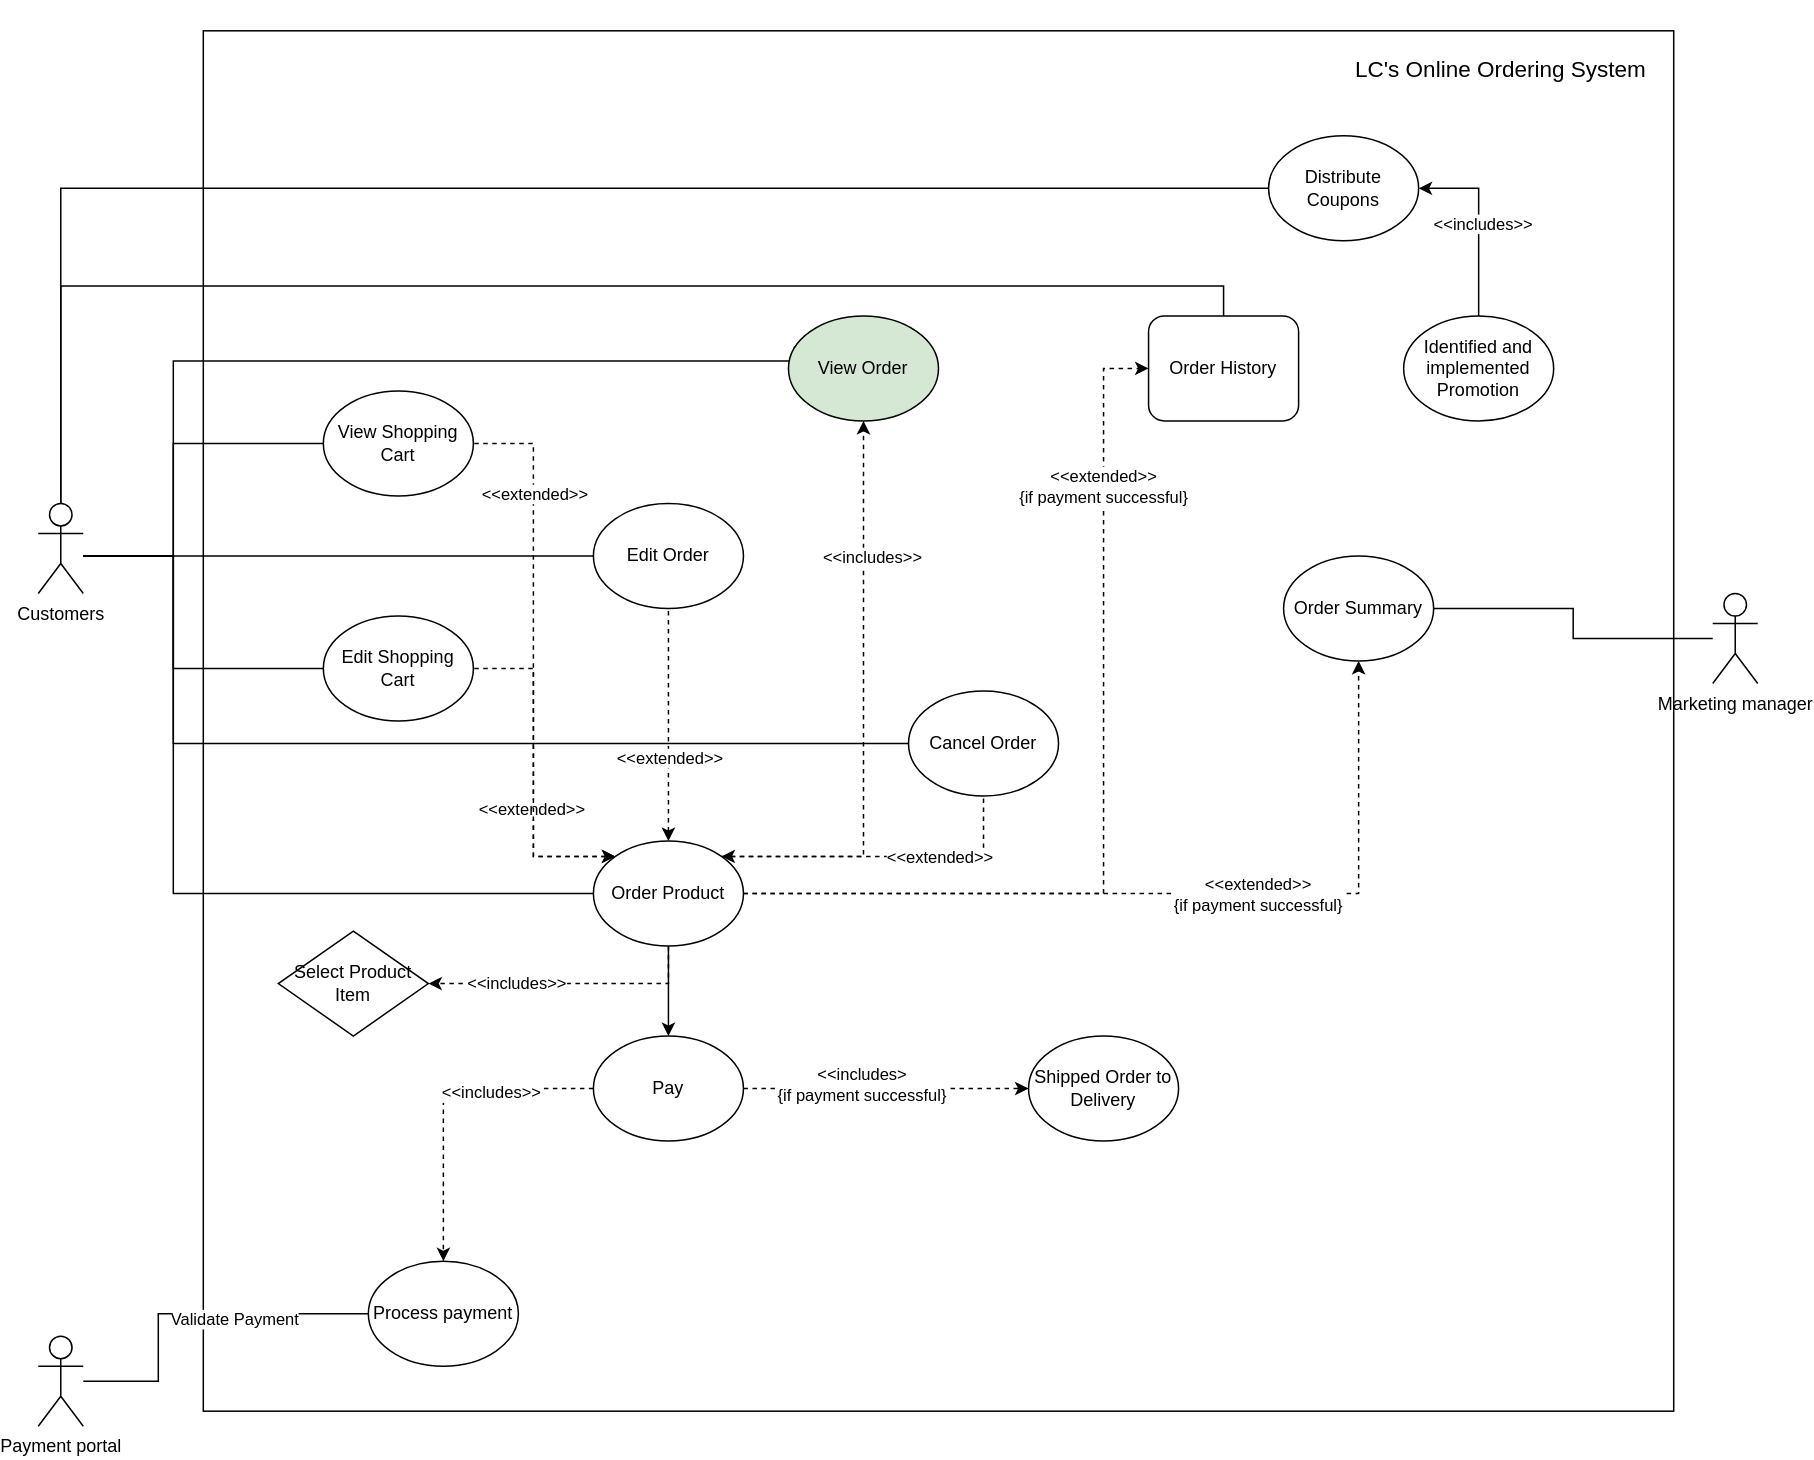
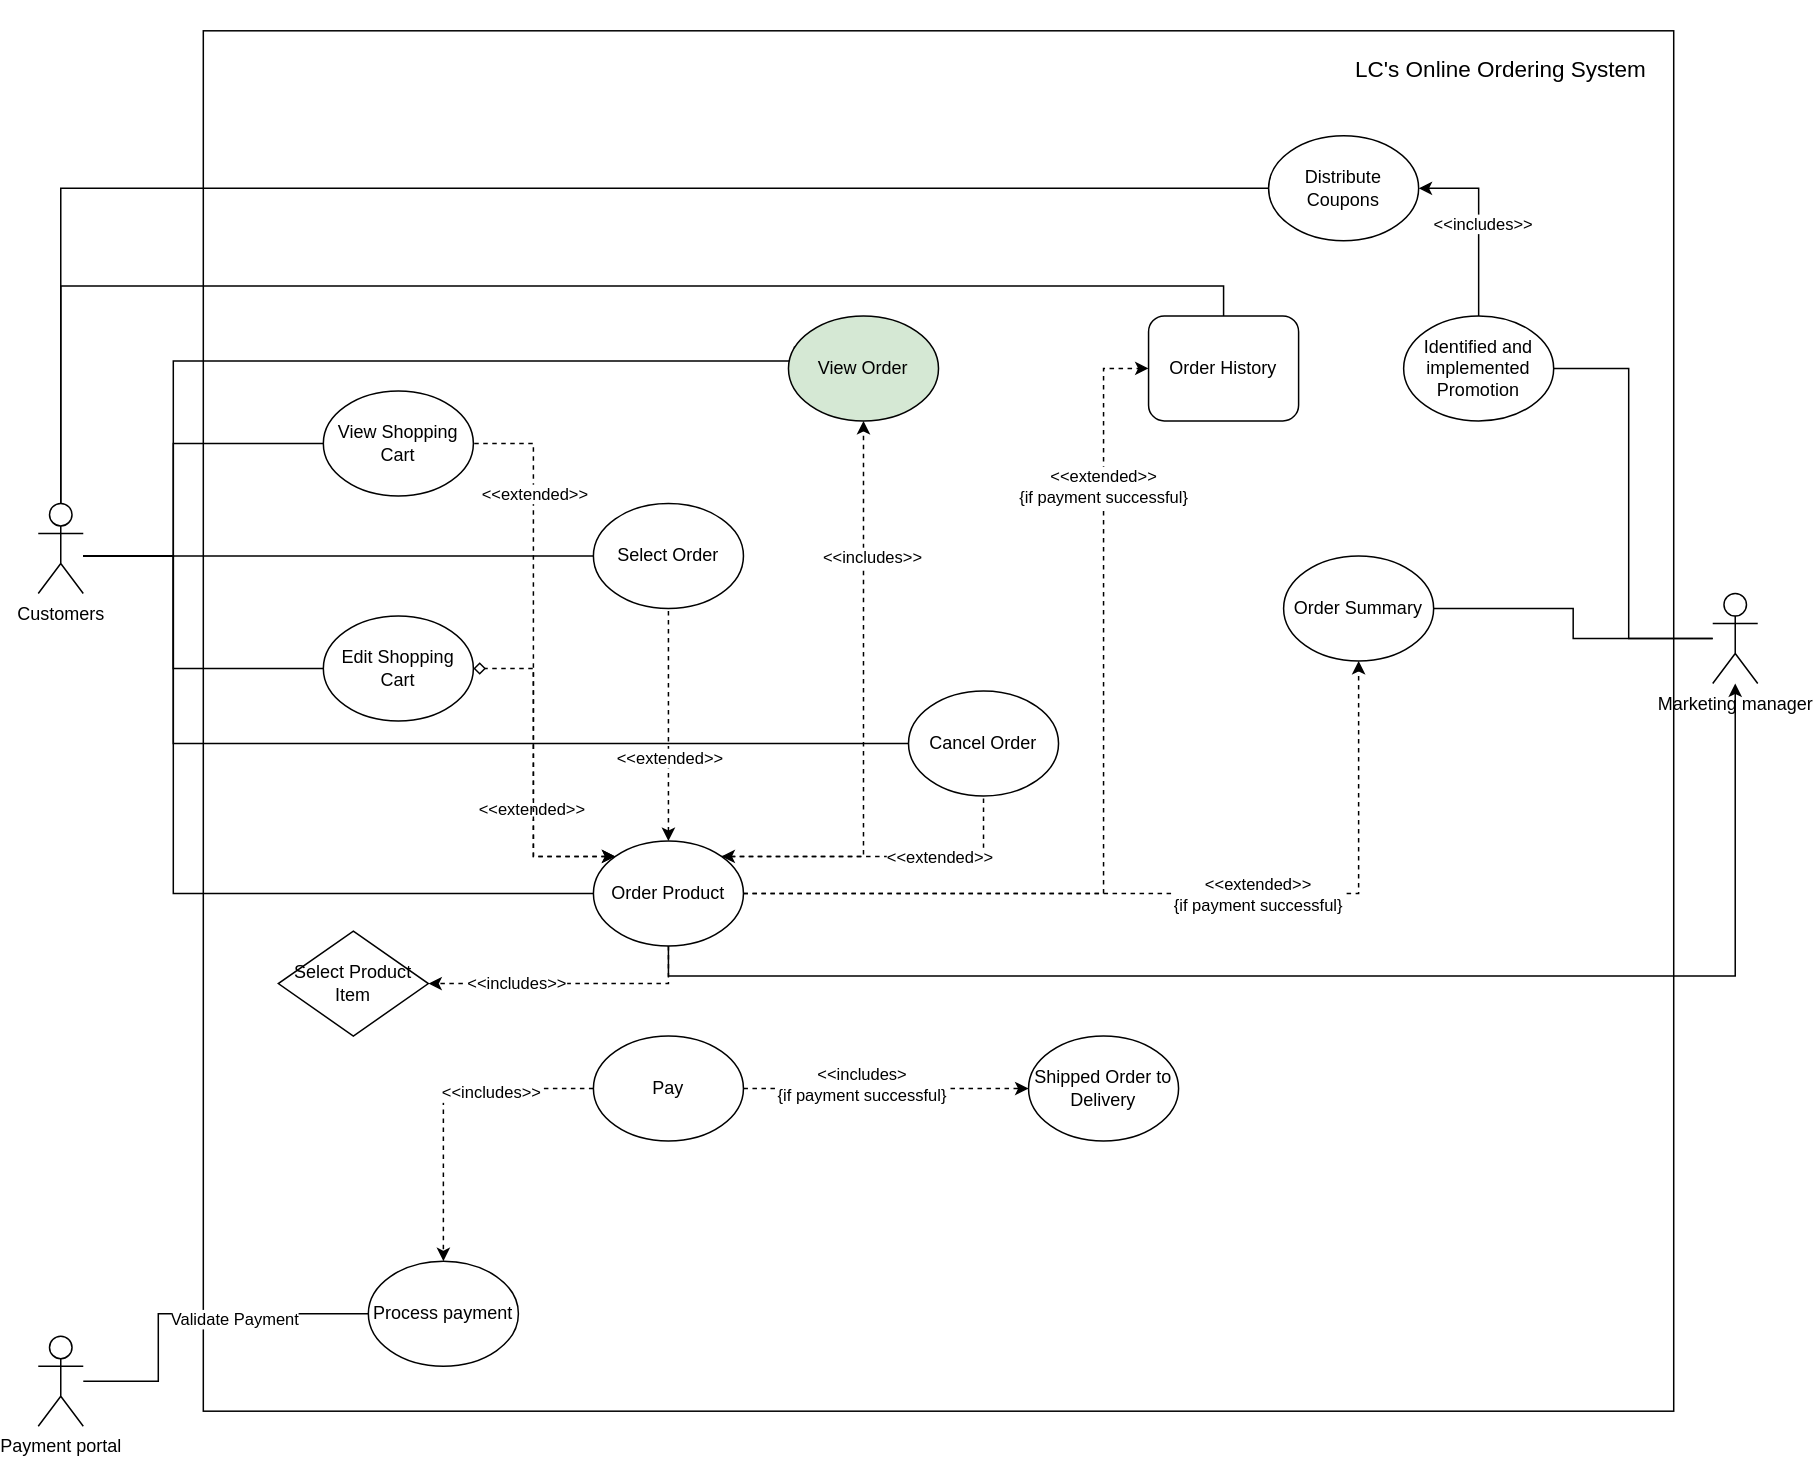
  <mxCell id="0" />
  <mxCell id="1" parent="0" />
  <mxCell id="2" value="" style="rounded=0;whiteSpace=wrap;html=1;" vertex="1" parent="1"><mxGeometry x="130" y="20" width="980" height="920" as="geometry" /></mxCell>
  <mxCell id="3" style="edgeStyle=orthogonalEdgeStyle;rounded=0;orthogonalLoop=1;jettySize=auto;html=1;entryX=0;entryY=0.5;entryDx=0;entryDy=0;endArrow=none;endFill=0;" edge="1" parent="1" source="11" target="23"><mxGeometry relative="1" as="geometry"><Array as="points"><mxPoint x="110" y="370" /><mxPoint x="110" y="295" /></Array></mxGeometry></mxCell>
  <mxCell id="4" style="edgeStyle=orthogonalEdgeStyle;rounded=0;orthogonalLoop=1;jettySize=auto;html=1;entryX=0;entryY=0.5;entryDx=0;entryDy=0;endArrow=none;endFill=0;" edge="1" parent="1" source="11" target="22"><mxGeometry relative="1" as="geometry"><Array as="points"><mxPoint x="110" y="370" /><mxPoint x="110" y="445" /></Array></mxGeometry></mxCell>
  <mxCell id="5" style="edgeStyle=orthogonalEdgeStyle;rounded=0;orthogonalLoop=1;jettySize=auto;html=1;entryX=0;entryY=0.5;entryDx=0;entryDy=0;endArrow=none;endFill=0;" edge="1" parent="1" source="11" target="21"><mxGeometry relative="1" as="geometry"><Array as="points"><mxPoint x="120" y="370" /><mxPoint x="120" y="370" /></Array></mxGeometry></mxCell>
  <mxCell id="6" style="edgeStyle=orthogonalEdgeStyle;rounded=0;orthogonalLoop=1;jettySize=auto;html=1;entryX=0.04;entryY=0.291;entryDx=0;entryDy=0;endArrow=none;endFill=0;entryPerimeter=0;" edge="1" parent="1" source="11" target="19"><mxGeometry relative="1" as="geometry"><Array as="points"><mxPoint x="110" y="370" /><mxPoint x="110" y="240" /></Array></mxGeometry></mxCell>
  <mxCell id="7" style="edgeStyle=orthogonalEdgeStyle;rounded=0;orthogonalLoop=1;jettySize=auto;html=1;entryX=0;entryY=0.5;entryDx=0;entryDy=0;endArrow=none;endFill=0;" edge="1" parent="1" source="11" target="20"><mxGeometry relative="1" as="geometry"><Array as="points"><mxPoint x="110" y="370" /><mxPoint x="110" y="495" /></Array></mxGeometry></mxCell>
  <mxCell id="8" style="edgeStyle=orthogonalEdgeStyle;rounded=0;orthogonalLoop=1;jettySize=auto;html=1;entryX=0;entryY=0.5;entryDx=0;entryDy=0;endArrow=none;endFill=0;" edge="1" parent="1" source="11" target="41"><mxGeometry relative="1" as="geometry"><Array as="points"><mxPoint x="110" y="370" /><mxPoint x="110" y="595" /></Array></mxGeometry></mxCell>
  <mxCell id="9" style="edgeStyle=orthogonalEdgeStyle;rounded=0;orthogonalLoop=1;jettySize=auto;html=1;entryX=0.5;entryY=0;entryDx=0;entryDy=0;endArrow=none;endFill=0;" edge="1" parent="1" source="11" target="54"><mxGeometry relative="1" as="geometry"><Array as="points"><mxPoint x="35" y="190" /><mxPoint x="810" y="190" /></Array></mxGeometry></mxCell>
  <mxCell id="10" style="edgeStyle=orthogonalEdgeStyle;rounded=0;orthogonalLoop=1;jettySize=auto;html=1;entryX=0;entryY=0.5;entryDx=0;entryDy=0;endArrow=none;endFill=0;" edge="1" parent="1" source="11" target="55"><mxGeometry relative="1" as="geometry"><Array as="points"><mxPoint x="35" y="125" /></Array></mxGeometry></mxCell>
  <mxCell id="11" value="Customers" style="shape=umlActor;verticalLabelPosition=bottom;verticalAlign=top;html=1;outlineConnect=0;" vertex="1" parent="1"><mxGeometry x="20" y="335" width="30" height="60" as="geometry" /></mxCell>
  <mxCell id="12" value="&lt;font style=&quot;font-size: 15px;&quot;&gt;LC's Online Ordering System&lt;/font&gt;" style="text;html=1;align=center;verticalAlign=middle;whiteSpace=wrap;rounded=0;" vertex="1" parent="1"><mxGeometry x="880" y="20" width="230" height="50" as="geometry" /></mxCell>
+ <mxCell id="13" style="edgeStyle=orthogonalEdgeStyle;rounded=0;orthogonalLoop=1;jettySize=auto;html=1;entryX=1;entryY=0.5;entryDx=0;entryDy=0;endArrow=none;endFill=0;" edge="1" parent="1" source="15" target="52"><mxGeometry relative="1" as="geometry"><Array as="points"><mxPoint x="1080" y="425" /><mxPoint x="1080" y="245" /></Array></mxGeometry></mxCell>
  <mxCell id="14" style="edgeStyle=orthogonalEdgeStyle;rounded=0;orthogonalLoop=1;jettySize=auto;html=1;endArrow=none;endFill=0;" edge="1" parent="1" source="15" target="53"><mxGeometry relative="1" as="geometry" /></mxCell>
  <mxCell id="15" value="Marketing manager" style="shape=umlActor;verticalLabelPosition=bottom;verticalAlign=top;html=1;outlineConnect=0;" vertex="1" parent="1"><mxGeometry x="1136" y="395" width="30" height="60" as="geometry" /></mxCell>
  <mxCell id="16" style="edgeStyle=orthogonalEdgeStyle;rounded=0;orthogonalLoop=1;jettySize=auto;html=1;endArrow=none;endFill=0;" edge="1" parent="1" source="18" target="47"><mxGeometry relative="1" as="geometry"><Array as="points"><mxPoint x="100" y="920" /><mxPoint x="100" y="875" /></Array></mxGeometry></mxCell>
  <mxCell id="17" value="Validate Payment" style="edgeLabel;html=1;align=center;verticalAlign=middle;resizable=0;points=[];" vertex="1" connectable="0" parent="16"><mxGeometry x="0.235" y="-3" relative="1" as="geometry"><mxPoint as="offset" /></mxGeometry></mxCell>
  <mxCell id="18" value="Payment portal" style="shape=umlActor;verticalLabelPosition=bottom;verticalAlign=top;html=1;outlineConnect=0;" vertex="1" parent="1"><mxGeometry x="20" y="890" width="30" height="60" as="geometry" /></mxCell>
  <mxCell id="19" value="View Order" style="ellipse;whiteSpace=wrap;html=1;fillColor=#d5e8d4;" vertex="1" parent="1"><mxGeometry x="520" y="210" width="100" height="70" as="geometry" /></mxCell>
  <mxCell id="20" value="Cancel Order" style="ellipse;whiteSpace=wrap;html=1;" vertex="1" parent="1"><mxGeometry x="600" y="460" width="100" height="70" as="geometry" /></mxCell>
- <mxCell id="21" value="Edit Order" style="ellipse;whiteSpace=wrap;html=1;" vertex="1" parent="1"><mxGeometry x="390" y="335" width="100" height="70" as="geometry" /></mxCell>
+ <mxCell id="21" value="Select Order" style="ellipse;whiteSpace=wrap;html=1;" vertex="1" parent="1"><mxGeometry x="390" y="335" width="100" height="70" as="geometry" /></mxCell>
  <mxCell id="22" value="Edit Shopping Cart" style="ellipse;whiteSpace=wrap;html=1;" vertex="1" parent="1"><mxGeometry x="210" y="410" width="100" height="70" as="geometry" /></mxCell>
  <mxCell id="23" value="View Shopping Cart" style="ellipse;whiteSpace=wrap;html=1;" vertex="1" parent="1"><mxGeometry x="210" y="260" width="100" height="70" as="geometry" /></mxCell>
- <mxCell id="24" style="edgeStyle=orthogonalEdgeStyle;rounded=0;orthogonalLoop=1;jettySize=auto;html=1;exitX=0.5;exitY=1;exitDx=0;exitDy=0;" edge="1" parent="1" source="41" target="46"><mxGeometry relative="1" as="geometry" /></mxCell>
+ <mxCell id="24" style="edgeStyle=orthogonalEdgeStyle;rounded=0;orthogonalLoop=1;jettySize=auto;html=1;exitX=0.5;exitY=1;exitDx=0;exitDy=0;" edge="1" parent="1" source="41" target="15"><mxGeometry relative="1" as="geometry" /></mxCell>
  <mxCell id="25" style="edgeStyle=orthogonalEdgeStyle;rounded=0;orthogonalLoop=1;jettySize=auto;html=1;dashed=1;" edge="1" parent="1" source="41" target="48"><mxGeometry relative="1" as="geometry"><Array as="points"><mxPoint x="440" y="655" /></Array></mxGeometry></mxCell>
  <mxCell id="26" value="&amp;lt;&amp;lt;includes&amp;gt;&amp;gt;" style="edgeLabel;html=1;align=center;verticalAlign=middle;resizable=0;points=[];" vertex="1" connectable="0" parent="25"><mxGeometry x="0.369" y="-1" relative="1" as="geometry"><mxPoint as="offset" /></mxGeometry></mxCell>
  <mxCell id="27" style="edgeStyle=orthogonalEdgeStyle;rounded=0;orthogonalLoop=1;jettySize=auto;html=1;exitX=0.5;exitY=0;exitDx=0;exitDy=0;dashed=1;startArrow=classic;startFill=1;endArrow=none;endFill=0;" edge="1" parent="1" source="41" target="21"><mxGeometry relative="1" as="geometry" /></mxCell>
  <mxCell id="28" value="&amp;lt;&amp;lt;extended&amp;gt;&amp;gt;" style="edgeLabel;html=1;align=center;verticalAlign=middle;resizable=0;points=[];" vertex="1" connectable="0" parent="27"><mxGeometry x="-0.271" relative="1" as="geometry"><mxPoint as="offset" /></mxGeometry></mxCell>
  <mxCell id="29" style="edgeStyle=orthogonalEdgeStyle;rounded=0;orthogonalLoop=1;jettySize=auto;html=1;exitX=1;exitY=0;exitDx=0;exitDy=0;dashed=1;endArrow=none;endFill=0;startArrow=classic;startFill=1;" edge="1" parent="1" source="41" target="20"><mxGeometry relative="1" as="geometry" /></mxCell>
  <mxCell id="30" value="&amp;lt;&amp;lt;extended&amp;gt;&amp;gt;" style="edgeLabel;html=1;align=center;verticalAlign=middle;resizable=0;points=[];" vertex="1" connectable="0" parent="29"><mxGeometry x="0.351" relative="1" as="geometry"><mxPoint as="offset" /></mxGeometry></mxCell>
  <mxCell id="31" style="edgeStyle=orthogonalEdgeStyle;rounded=0;orthogonalLoop=1;jettySize=auto;html=1;exitX=1;exitY=0;exitDx=0;exitDy=0;entryX=0.5;entryY=1;entryDx=0;entryDy=0;dashed=1;" edge="1" parent="1" source="41" target="19"><mxGeometry relative="1" as="geometry" /></mxCell>
  <mxCell id="32" value="&amp;lt;&amp;lt;includes&amp;gt;&amp;gt;" style="edgeLabel;html=1;align=center;verticalAlign=middle;resizable=0;points=[];" vertex="1" connectable="0" parent="31"><mxGeometry x="0.529" y="-5" relative="1" as="geometry"><mxPoint as="offset" /></mxGeometry></mxCell>
- <mxCell id="33" style="edgeStyle=orthogonalEdgeStyle;rounded=0;orthogonalLoop=1;jettySize=auto;html=1;exitX=0;exitY=0;exitDx=0;exitDy=0;entryX=1;entryY=0.5;entryDx=0;entryDy=0;dashed=1;startArrow=classic;startFill=1;endArrow=none;endFill=0;" edge="1" parent="1" source="41" target="22"><mxGeometry relative="1" as="geometry" /></mxCell>
+ <mxCell id="33" style="edgeStyle=orthogonalEdgeStyle;rounded=0;orthogonalLoop=1;jettySize=auto;html=1;exitX=0;exitY=0;exitDx=0;exitDy=0;entryX=1;entryY=0.5;entryDx=0;entryDy=0;dashed=1;startArrow=classic;startFill=1;endArrow=diamond;endFill=0;" edge="1" parent="1" source="41" target="22"><mxGeometry relative="1" as="geometry" /></mxCell>
  <mxCell id="34" value="&amp;lt;&amp;lt;extended&amp;gt;&amp;gt;" style="edgeLabel;html=1;align=center;verticalAlign=middle;resizable=0;points=[];" vertex="1" connectable="0" parent="33"><mxGeometry x="-0.217" y="2" relative="1" as="geometry"><mxPoint as="offset" /></mxGeometry></mxCell>
  <mxCell id="35" style="edgeStyle=orthogonalEdgeStyle;rounded=0;orthogonalLoop=1;jettySize=auto;html=1;exitX=0;exitY=0;exitDx=0;exitDy=0;entryX=1;entryY=0.5;entryDx=0;entryDy=0;dashed=1;endArrow=none;endFill=0;startArrow=classic;startFill=1;" edge="1" parent="1" source="41" target="23"><mxGeometry relative="1" as="geometry" /></mxCell>
  <mxCell id="36" value="&amp;lt;&amp;lt;extended&amp;gt;&amp;gt;" style="edgeLabel;html=1;align=center;verticalAlign=middle;resizable=0;points=[];" vertex="1" connectable="0" parent="35"><mxGeometry x="0.598" relative="1" as="geometry"><mxPoint as="offset" /></mxGeometry></mxCell>
  <mxCell id="37" style="edgeStyle=orthogonalEdgeStyle;rounded=0;orthogonalLoop=1;jettySize=auto;html=1;entryX=0.5;entryY=1;entryDx=0;entryDy=0;dashed=1;" edge="1" parent="1" source="41" target="53"><mxGeometry relative="1" as="geometry" /></mxCell>
  <mxCell id="38" value="&amp;lt;&amp;lt;extended&amp;gt;&amp;gt;&lt;div&gt;{if payment successful}&lt;/div&gt;" style="edgeLabel;html=1;align=center;verticalAlign=middle;resizable=0;points=[];" vertex="1" connectable="0" parent="37"><mxGeometry x="0.209" relative="1" as="geometry"><mxPoint as="offset" /></mxGeometry></mxCell>
  <mxCell id="39" style="edgeStyle=orthogonalEdgeStyle;rounded=0;orthogonalLoop=1;jettySize=auto;html=1;entryX=0;entryY=0.5;entryDx=0;entryDy=0;dashed=1;" edge="1" parent="1" source="41" target="54"><mxGeometry relative="1" as="geometry"><Array as="points"><mxPoint x="730" y="595" /><mxPoint x="730" y="245" /></Array></mxGeometry></mxCell>
  <mxCell id="40" value="&amp;lt;&amp;lt;extended&amp;gt;&amp;gt;&lt;div&gt;{if payment successful}&lt;/div&gt;" style="edgeLabel;html=1;align=center;verticalAlign=middle;resizable=0;points=[];" vertex="1" connectable="0" parent="39"><mxGeometry x="0.65" y="1" relative="1" as="geometry"><mxPoint as="offset" /></mxGeometry></mxCell>
  <mxCell id="41" value="Order Product" style="ellipse;whiteSpace=wrap;html=1;" vertex="1" parent="1"><mxGeometry x="390" y="560" width="100" height="70" as="geometry" /></mxCell>
  <mxCell id="42" style="edgeStyle=orthogonalEdgeStyle;rounded=0;orthogonalLoop=1;jettySize=auto;html=1;exitX=0;exitY=0.5;exitDx=0;exitDy=0;dashed=1;" edge="1" parent="1" source="46" target="47"><mxGeometry relative="1" as="geometry" /></mxCell>
  <mxCell id="43" value="&amp;lt;&amp;lt;includes&amp;gt;&amp;gt;" style="edgeLabel;html=1;align=center;verticalAlign=middle;resizable=0;points=[];" vertex="1" connectable="0" parent="42"><mxGeometry x="-0.357" y="2" relative="1" as="geometry"><mxPoint as="offset" /></mxGeometry></mxCell>
  <mxCell id="44" style="edgeStyle=orthogonalEdgeStyle;rounded=0;orthogonalLoop=1;jettySize=auto;html=1;entryX=0;entryY=0.5;entryDx=0;entryDy=0;dashed=1;" edge="1" parent="1" source="46" target="49"><mxGeometry relative="1" as="geometry" /></mxCell>
  <mxCell id="45" value="&amp;lt;&amp;lt;includes&amp;gt;&lt;div&gt;{if payment successful}&lt;/div&gt;" style="edgeLabel;html=1;align=center;verticalAlign=middle;resizable=0;points=[];" vertex="1" connectable="0" parent="44"><mxGeometry x="-0.181" y="3" relative="1" as="geometry"><mxPoint as="offset" /></mxGeometry></mxCell>
  <mxCell id="46" value="Pay" style="ellipse;whiteSpace=wrap;html=1;" vertex="1" parent="1"><mxGeometry x="390" y="690" width="100" height="70" as="geometry" /></mxCell>
  <mxCell id="47" value="Process payment" style="ellipse;whiteSpace=wrap;html=1;" vertex="1" parent="1"><mxGeometry x="240" y="840" width="100" height="70" as="geometry" /></mxCell>
  <mxCell id="48" value="Select Product Item" style="rhombus;whiteSpace=wrap;html=1;" vertex="1" parent="1"><mxGeometry x="180" y="620" width="100" height="70" as="geometry" /></mxCell>
  <mxCell id="49" value="Shipped Order to Delivery" style="ellipse;whiteSpace=wrap;html=1;" vertex="1" parent="1"><mxGeometry x="680" y="690" width="100" height="70" as="geometry" /></mxCell>
  <mxCell id="50" style="edgeStyle=orthogonalEdgeStyle;rounded=0;orthogonalLoop=1;jettySize=auto;html=1;entryX=1;entryY=0.5;entryDx=0;entryDy=0;dashed=0;" edge="1" parent="1" source="52" target="55"><mxGeometry relative="1" as="geometry" /></mxCell>
  <mxCell id="51" value="&amp;lt;&amp;lt;includes&amp;gt;&amp;gt;" style="edgeLabel;html=1;align=center;verticalAlign=middle;resizable=0;points=[];" vertex="1" connectable="0" parent="50"><mxGeometry x="0.008" y="-2" relative="1" as="geometry"><mxPoint y="1" as="offset" /></mxGeometry></mxCell>
  <mxCell id="52" value="Identified and implemented Promotion" style="ellipse;whiteSpace=wrap;html=1;" vertex="1" parent="1"><mxGeometry x="930" y="210" width="100" height="70" as="geometry" /></mxCell>
  <mxCell id="53" value="Order Summary" style="ellipse;whiteSpace=wrap;html=1;" vertex="1" parent="1"><mxGeometry x="850" y="370" width="100" height="70" as="geometry" /></mxCell>
  <mxCell id="54" value="Order History" style="whiteSpace=wrap;html=1;rounded=1;" vertex="1" parent="1"><mxGeometry x="760" y="210" width="100" height="70" as="geometry" /></mxCell>
  <mxCell id="55" value="Distribute Coupons" style="ellipse;whiteSpace=wrap;html=1;" vertex="1" parent="1"><mxGeometry x="840" y="90" width="100" height="70" as="geometry" /></mxCell>
